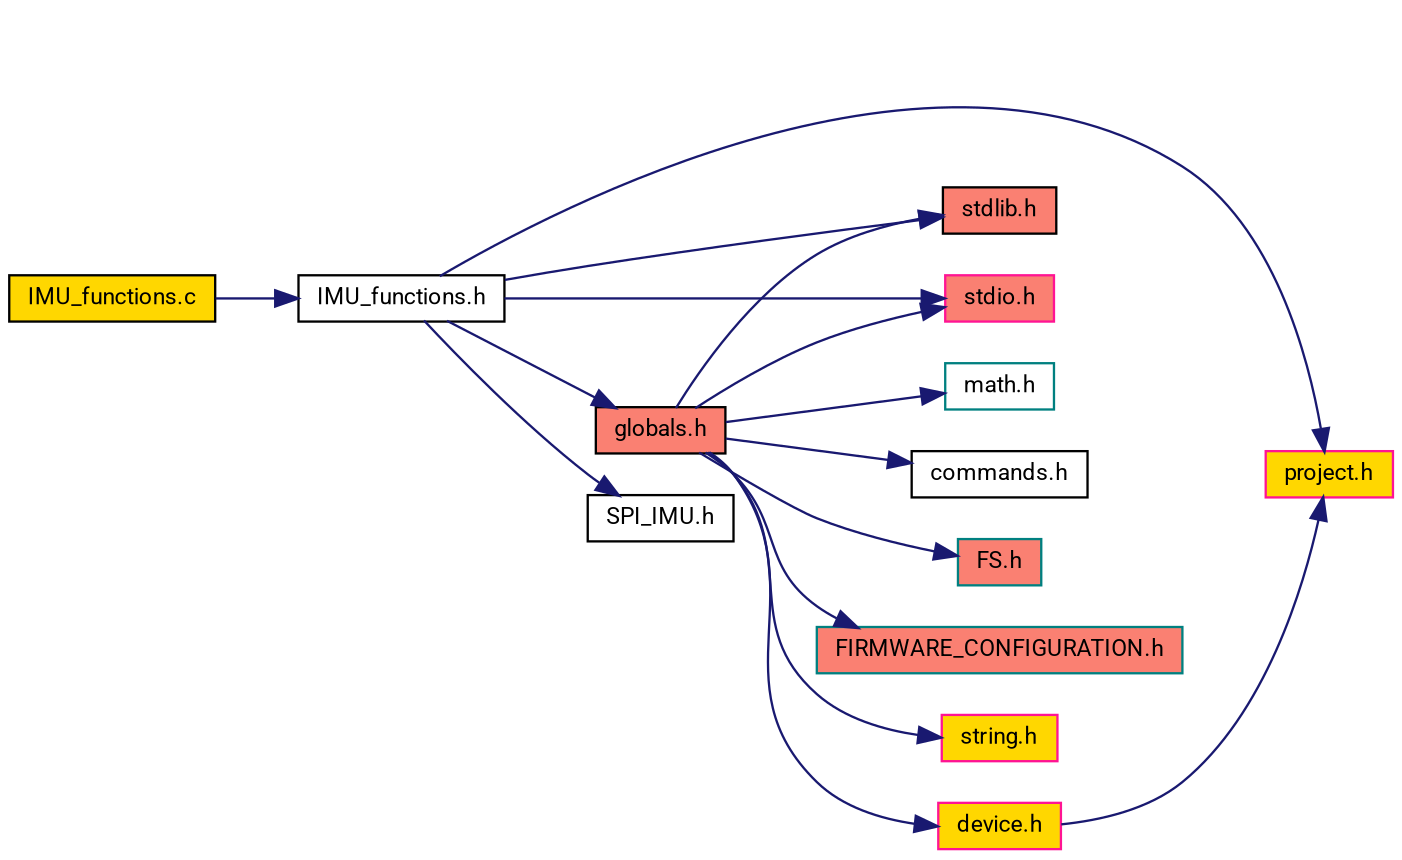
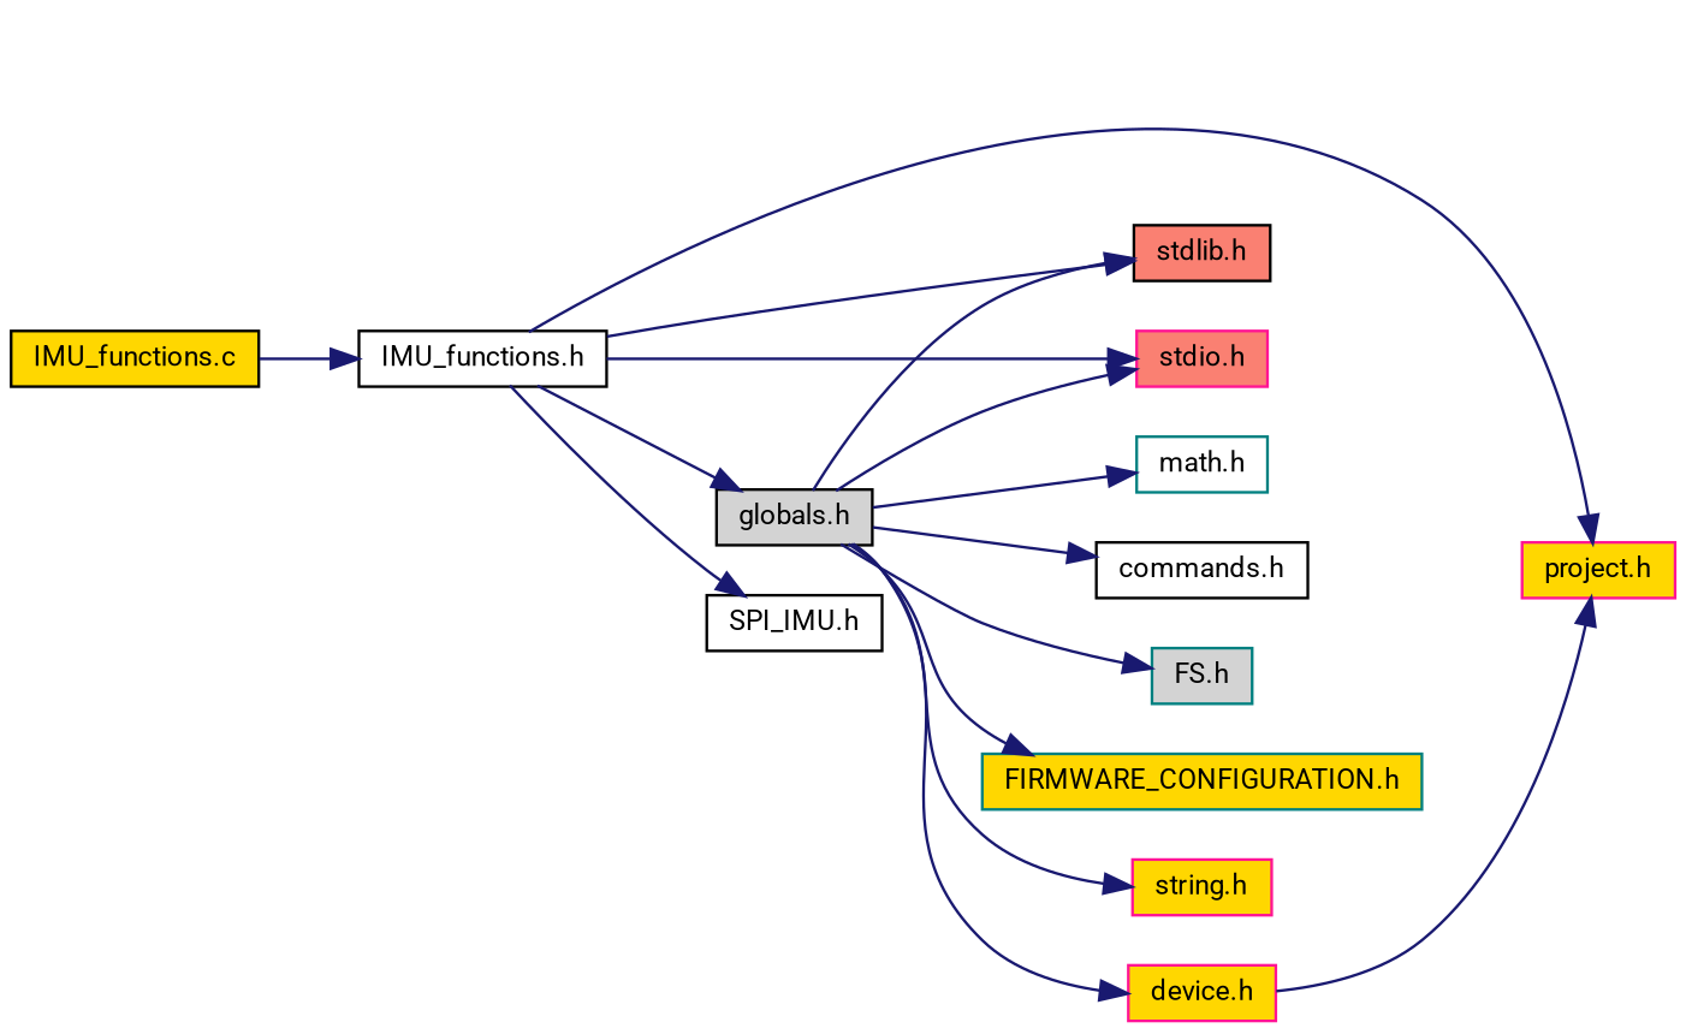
  digraph {
    fontname=Roboto
    rankdir=LR
    node [color=black fillcolor=gold fontname=Roboto fontsize=10 shape=record style=filled]
    edge [color=midnightblue fontname=Roboto fontsize=10 labelfontname=Helvetica labelfontsize=10 style=solid]
    n1 [fontcolor=black height=0.2 label="IMU_functions.c" width=0.4]
    n2 [fillcolor=white height=0.2 label="IMU_functions.h" width=0.4]
    n3 [color=deeppink height=0.2 label="project.h" width=0.4]
-   n4 [fillcolor=salmon height=0.2 label="globals.h" width=0.4]
+   n4 [fillcolor=lightgrey height=0.2 label="globals.h" width=0.4]
    n5 [fillcolor=salmon height=0.2 label="stdlib.h" width=0.4]
    n6 [color=deeppink fillcolor=salmon height=0.2 label="stdio.h" width=0.4]
    n7 [fillcolor=white height=0.2 label="SPI_IMU.h" width=0.4]
-   n8 [color=teal fillcolor=salmon height=0.2 label="FIRMWARE_CONFIGURATION.h" width=0.4]
+   n8 [color=teal height=0.2 label="FIRMWARE_CONFIGURATION.h" width=0.4]
    n9 [color=deeppink height=0.2 label="device.h" width=0.4]
    n10 [color=deeppink height=0.2 label="string.h" width=0.4]
    n11 [color=teal fillcolor=white height=0.2 label="math.h" width=0.4]
    n12 [fillcolor=white height=0.2 label="commands.h" width=0.4]
-   n13 [color=teal fillcolor=salmon height=0.2 label="FS.h" width=0.4]
+   n13 [color=teal fillcolor=lightgrey height=0.2 label="FS.h" width=0.4]
    n1 -> n2
    n2 -> n3
    n2 -> n4
    n2 -> n5
    n2 -> n6
    n2 -> n7
    n4 -> n5
    n4 -> n6
    n4 -> n8
    n4 -> n9
    n4 -> n10
    n4 -> n11
    n4 -> n12
    n4 -> n13
    n9 -> n3
  }
